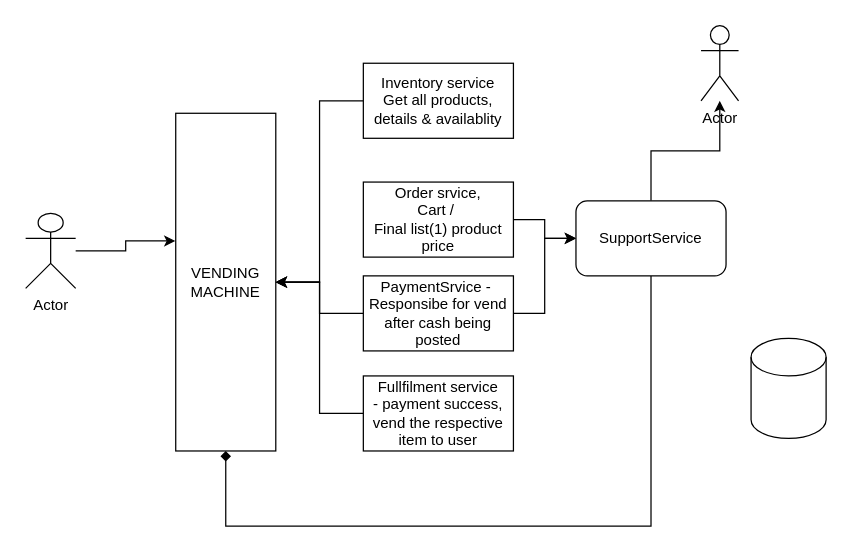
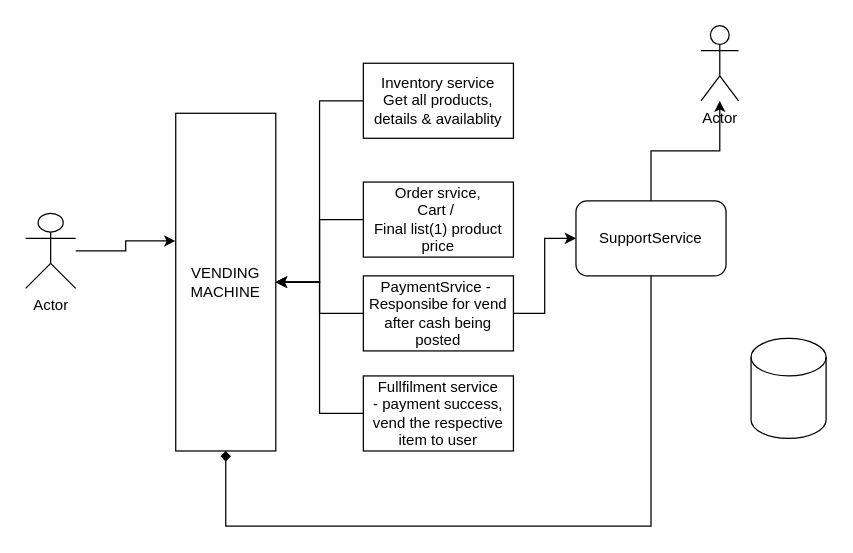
  <mxCell id="0" />
  <mxCell id="1" parent="0" />
  <mxCell id="2" value="VENDING&lt;br&gt;MACHINE&lt;br&gt;" style="whiteSpace=wrap;html=1;rounded=0;" vertex="1" parent="1"><mxGeometry x="140" y="90" width="80" height="270" as="geometry" /></mxCell>
  <mxCell id="3" value="" style="edgeStyle=orthogonalEdgeStyle;rounded=0;orthogonalLoop=1;jettySize=auto;html=1;entryX=-0.004;entryY=0.378;entryDx=0;entryDy=0;entryPerimeter=0;" edge="1" parent="1" source="4" target="2"><mxGeometry relative="1" as="geometry"><mxPoint x="110" y="190" as="targetPoint" /></mxGeometry></mxCell>
  <mxCell id="4" value="Actor" style="shape=umlActor;verticalLabelPosition=bottom;verticalAlign=top;html=1;outlineConnect=0;" vertex="1" parent="1"><mxGeometry x="20" y="170" width="40" height="60" as="geometry" /></mxCell>
  <mxCell id="5" value="" style="edgeStyle=orthogonalEdgeStyle;rounded=0;orthogonalLoop=1;jettySize=auto;html=1;" edge="1" parent="1" source="6" target="2"><mxGeometry relative="1" as="geometry" /></mxCell>
  <mxCell id="6" value="Inventory service&lt;br&gt;Get all products, details &amp;amp; availablity" style="rounded=0;whiteSpace=wrap;html=1;" vertex="1" parent="1"><mxGeometry x="290" y="50" width="120" height="60" as="geometry" /></mxCell>
  <mxCell id="7" value="" style="edgeStyle=orthogonalEdgeStyle;rounded=0;orthogonalLoop=1;jettySize=auto;html=1;" edge="1" parent="1" source="9" target="2"><mxGeometry relative="1" as="geometry" /></mxCell>
  <mxCell id="8" value="" style="edgeStyle=orthogonalEdgeStyle;rounded=0;orthogonalLoop=1;jettySize=auto;html=1;" edge="1" parent="1" source="9" target="16"><mxGeometry relative="1" as="geometry" /></mxCell>
  <mxCell id="9" value="PaymentSrvice -&amp;nbsp;&lt;br&gt;Responsibe for vend after cash being posted" style="rounded=0;whiteSpace=wrap;html=1;" vertex="1" parent="1"><mxGeometry x="290" y="220" width="120" height="60" as="geometry" /></mxCell>
- <mxCell id="10" value="" style="edgeStyle=orthogonalEdgeStyle;rounded=0;orthogonalLoop=1;jettySize=auto;html=1;" edge="1" parent="1" source="11" target="16"><mxGeometry relative="1" as="geometry" /></mxCell>
+ <mxCell id="10" value="" style="edgeStyle=orthogonalEdgeStyle;rounded=0;orthogonalLoop=1;jettySize=auto;html=1;" edge="1" parent="1" source="11" target="2"><mxGeometry relative="1" as="geometry" /></mxCell>
  <mxCell id="11" value="Order srvice,&lt;br&gt;Cart /&amp;nbsp;&lt;br&gt;Final list(1) product price" style="rounded=0;whiteSpace=wrap;html=1;" vertex="1" parent="1"><mxGeometry x="290" y="145" width="120" height="60" as="geometry" /></mxCell>
  <mxCell id="12" value="" style="edgeStyle=orthogonalEdgeStyle;rounded=0;orthogonalLoop=1;jettySize=auto;html=1;" edge="1" parent="1" source="13" target="2"><mxGeometry relative="1" as="geometry" /></mxCell>
  <mxCell id="13" value="Fullfilment service&lt;br&gt;- payment success, vend the respective item to user" style="rounded=0;whiteSpace=wrap;html=1;" vertex="1" parent="1"><mxGeometry x="290" y="300" width="120" height="60" as="geometry" /></mxCell>
  <mxCell id="14" value="" style="edgeStyle=orthogonalEdgeStyle;rounded=0;orthogonalLoop=1;jettySize=auto;html=1;endArrow=diamond;" edge="1" parent="1" source="16" target="2"><mxGeometry relative="1" as="geometry"><mxPoint x="40" y="260" as="targetPoint" /><Array as="points"><mxPoint x="520" y="420" /><mxPoint x="180" y="420" /></Array></mxGeometry></mxCell>
  <mxCell id="15" value="" style="edgeStyle=orthogonalEdgeStyle;rounded=0;orthogonalLoop=1;jettySize=auto;html=1;" edge="1" parent="1" source="16" target="17"><mxGeometry relative="1" as="geometry"><mxPoint x="520" y="80" as="targetPoint" /></mxGeometry></mxCell>
  <mxCell id="16" value="SupportService&lt;br&gt;" style="whiteSpace=wrap;html=1;rounded=1;" vertex="1" parent="1"><mxGeometry x="460" y="160" width="120" height="60" as="geometry" /></mxCell>
  <mxCell id="17" value="Actor" style="shape=umlActor;verticalLabelPosition=bottom;verticalAlign=top;html=1;outlineConnect=0;" vertex="1" parent="1"><mxGeometry x="560" y="20" width="30" height="60" as="geometry" /></mxCell>
  <mxCell id="18" value="" style="shape=cylinder3;whiteSpace=wrap;html=1;boundedLbl=1;backgroundOutline=1;size=15;" vertex="1" parent="1"><mxGeometry x="600" y="270" width="60" height="80" as="geometry" /></mxCell>
